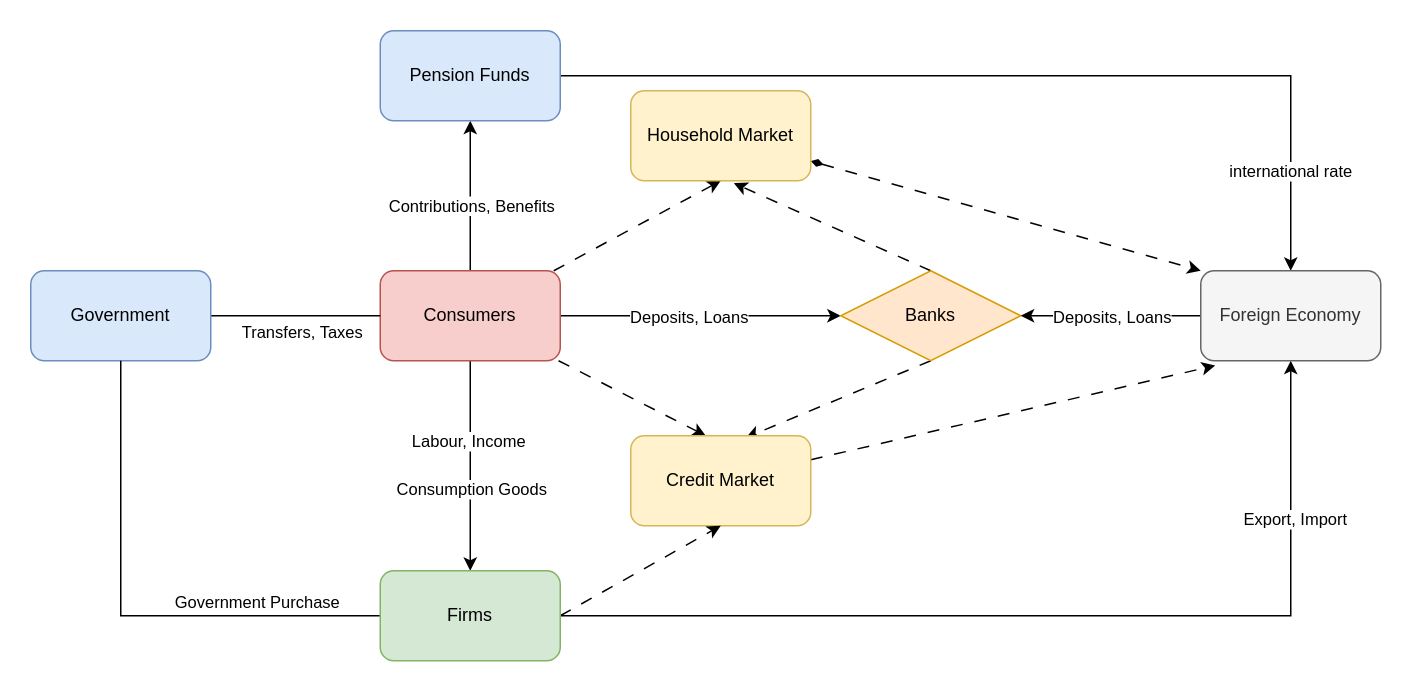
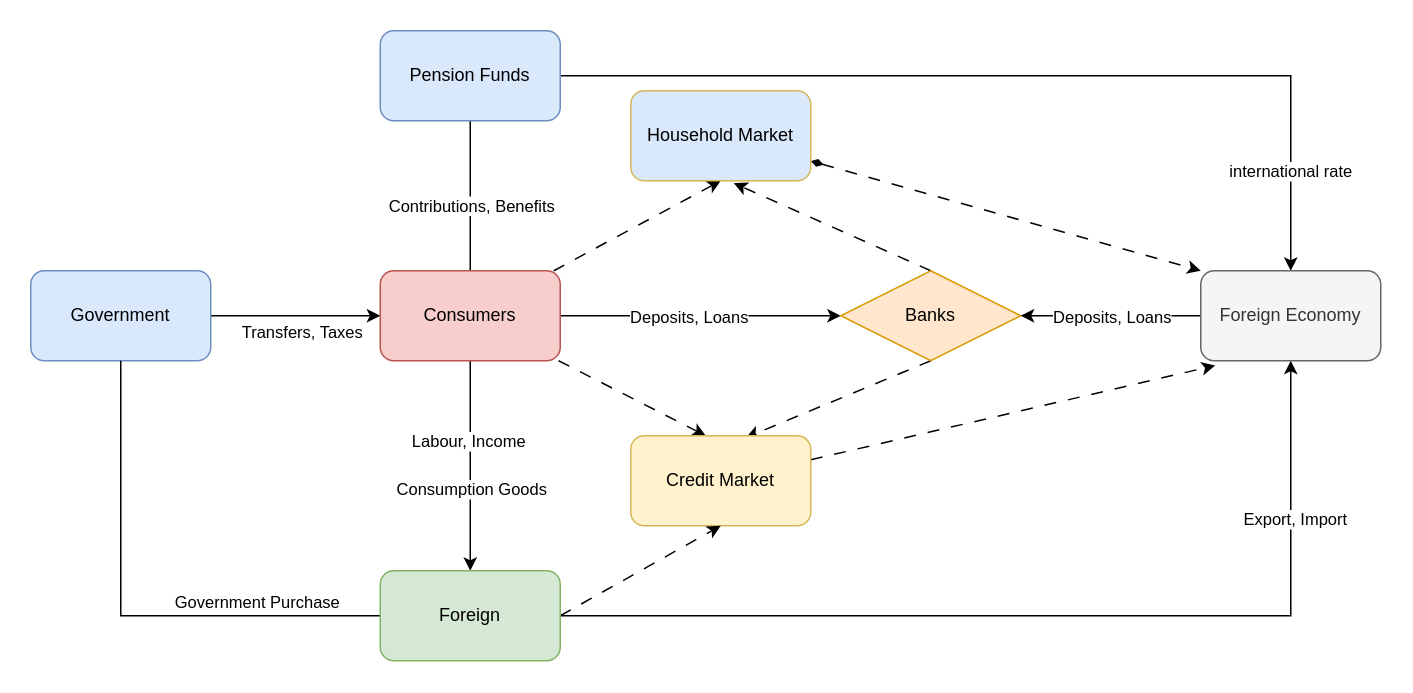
  <mxCell id="0" />
  <mxCell id="1" parent="0" />
  <mxCell id="2" style="edgeStyle=orthogonalEdgeStyle;rounded=0;orthogonalLoop=1;jettySize=auto;html=1;" edge="1" parent="1" source="11" target="14"><mxGeometry relative="1" as="geometry" /></mxCell>
  <mxCell id="3" value="Deposits, Loans" style="edgeLabel;html=1;align=center;verticalAlign=middle;resizable=0;points=[];" vertex="1" connectable="0" parent="2"><mxGeometry x="0.155" y="1" relative="1" as="geometry"><mxPoint x="-23" y="1" as="offset" /></mxGeometry></mxCell>
- <mxCell id="4" style="edgeStyle=orthogonalEdgeStyle;rounded=0;orthogonalLoop=1;jettySize=auto;html=1;" edge="1" parent="1" source="11" target="22"><mxGeometry relative="1" as="geometry" /></mxCell>
+ <mxCell id="4" style="edgeStyle=orthogonalEdgeStyle;rounded=0;orthogonalLoop=1;jettySize=auto;html=1;endArrow=none;" edge="1" parent="1" source="11" target="22"><mxGeometry relative="1" as="geometry" /></mxCell>
  <mxCell id="5" value="Contributions, Benefits" style="edgeLabel;html=1;align=center;verticalAlign=middle;resizable=0;points=[];" vertex="1" connectable="0" parent="4"><mxGeometry x="-0.129" relative="1" as="geometry"><mxPoint as="offset" /></mxGeometry></mxCell>
  <mxCell id="6" style="rounded=0;orthogonalLoop=1;jettySize=auto;html=1;entryX=0.5;entryY=1;entryDx=0;entryDy=0;dashed=1;dashPattern=8 8;" edge="1" parent="1" source="11" target="16"><mxGeometry relative="1" as="geometry" /></mxCell>
  <mxCell id="7" style="rounded=0;orthogonalLoop=1;jettySize=auto;html=1;dashed=1;dashPattern=8 8;" edge="1" parent="1" source="11" target="24"><mxGeometry relative="1" as="geometry"><Array as="points"><mxPoint x="470" y="290" /></Array></mxGeometry></mxCell>
  <mxCell id="8" style="edgeStyle=orthogonalEdgeStyle;rounded=0;orthogonalLoop=1;jettySize=auto;html=1;entryX=0.5;entryY=0;entryDx=0;entryDy=0;" edge="1" parent="1" source="11" target="30"><mxGeometry relative="1" as="geometry" /></mxCell>
  <mxCell id="9" value="Labour, Income" style="edgeLabel;html=1;align=center;verticalAlign=middle;resizable=0;points=[];" vertex="1" connectable="0" parent="8"><mxGeometry x="-0.24" y="-2" relative="1" as="geometry"><mxPoint as="offset" /></mxGeometry></mxCell>
  <mxCell id="10" value="Consumption Goods" style="edgeLabel;html=1;align=center;verticalAlign=middle;resizable=0;points=[];" vertex="1" connectable="0" parent="8"><mxGeometry x="0.211" relative="1" as="geometry"><mxPoint as="offset" /></mxGeometry></mxCell>
  <mxCell id="11" value="Consumers" style="rounded=1;whiteSpace=wrap;html=1;fillColor=#f8cecc;strokeColor=#b85450;" vertex="1" parent="1"><mxGeometry x="253" y="180" width="120" height="60" as="geometry" /></mxCell>
  <mxCell id="12" style="rounded=0;orthogonalLoop=1;jettySize=auto;html=1;entryX=0.573;entryY=1.027;entryDx=0;entryDy=0;entryPerimeter=0;dashed=1;dashPattern=8 8;exitX=0.5;exitY=0;exitDx=0;exitDy=0;" edge="1" parent="1" source="14" target="16"><mxGeometry relative="1" as="geometry" /></mxCell>
  <mxCell id="13" style="rounded=0;orthogonalLoop=1;jettySize=auto;html=1;entryX=0.64;entryY=0.02;entryDx=0;entryDy=0;dashed=1;dashPattern=8 8;exitX=0.5;exitY=1;exitDx=0;exitDy=0;entryPerimeter=0;" edge="1" parent="1" source="14" target="24"><mxGeometry relative="1" as="geometry"><mxPoint x="630" y="250" as="sourcePoint" /></mxGeometry></mxCell>
  <mxCell id="14" value="Banks" style="rhombus;whiteSpace=wrap;html=1;fillColor=#ffe6cc;strokeColor=#d79b00;" vertex="1" parent="1"><mxGeometry x="560" y="180" width="120" height="60" as="geometry" /></mxCell>
  <mxCell id="15" style="rounded=0;orthogonalLoop=1;jettySize=auto;html=1;entryX=0;entryY=0;entryDx=0;entryDy=0;startArrow=diamondThin;startFill=1;dashed=1;dashPattern=8 8;" edge="1" parent="1" source="16" target="33"><mxGeometry relative="1" as="geometry" /></mxCell>
- <mxCell id="16" value="Household Market" style="rounded=1;whiteSpace=wrap;html=1;fillColor=#fff2cc;strokeColor=#d6b656;" vertex="1" parent="1"><mxGeometry x="420" y="60" width="120" height="60" as="geometry" /></mxCell>
- <mxCell id="17" style="edgeStyle=orthogonalEdgeStyle;rounded=0;orthogonalLoop=1;jettySize=auto;html=1;entryX=0;entryY=0.5;entryDx=0;entryDy=0;endArrow=none;" edge="1" parent="1" source="19" target="11"><mxGeometry relative="1" as="geometry" /></mxCell>
+ <mxCell id="16" value="Household Market" style="rounded=1;whiteSpace=wrap;html=1;fillColor=#dae8fc;strokeColor=#d6b656;" vertex="1" parent="1"><mxGeometry x="420" y="60" width="120" height="60" as="geometry" /></mxCell>
+ <mxCell id="17" style="edgeStyle=orthogonalEdgeStyle;rounded=0;orthogonalLoop=1;jettySize=auto;html=1;entryX=0;entryY=0.5;entryDx=0;entryDy=0;" edge="1" parent="1" source="19" target="11"><mxGeometry relative="1" as="geometry" /></mxCell>
  <mxCell id="18" value="Transfers, Taxes" style="edgeLabel;html=1;align=center;verticalAlign=middle;resizable=0;points=[];" vertex="1" connectable="0" parent="17"><mxGeometry x="-0.216" relative="1" as="geometry"><mxPoint x="16" y="10" as="offset" /></mxGeometry></mxCell>
  <mxCell id="19" value="Government" style="rounded=1;whiteSpace=wrap;html=1;fillColor=#dae8fc;strokeColor=#6c8ebf;" vertex="1" parent="1"><mxGeometry x="20" y="180" width="120" height="60" as="geometry" /></mxCell>
  <mxCell id="20" style="edgeStyle=orthogonalEdgeStyle;rounded=0;orthogonalLoop=1;jettySize=auto;html=1;entryX=0.5;entryY=0;entryDx=0;entryDy=0;" edge="1" parent="1" source="22" target="33"><mxGeometry relative="1" as="geometry" /></mxCell>
  <mxCell id="21" value="international rate" style="edgeLabel;html=1;align=center;verticalAlign=middle;resizable=0;points=[];" vertex="1" connectable="0" parent="20"><mxGeometry x="0.782" y="-1" relative="1" as="geometry"><mxPoint as="offset" /></mxGeometry></mxCell>
  <mxCell id="22" value="Pension Funds" style="rounded=1;whiteSpace=wrap;html=1;fillColor=#dae8fc;strokeColor=#6c8ebf;" vertex="1" parent="1"><mxGeometry x="253" y="20" width="120" height="60" as="geometry" /></mxCell>
  <mxCell id="23" style="rounded=0;orthogonalLoop=1;jettySize=auto;html=1;entryX=0.08;entryY=1.053;entryDx=0;entryDy=0;entryPerimeter=0;dashed=1;dashPattern=8 8;" edge="1" parent="1" source="24" target="33"><mxGeometry relative="1" as="geometry" /></mxCell>
  <mxCell id="24" value="Credit Market" style="rounded=1;whiteSpace=wrap;html=1;fillColor=#fff2cc;strokeColor=#d6b656;" vertex="1" parent="1"><mxGeometry x="420" y="290" width="120" height="60" as="geometry" /></mxCell>
  <mxCell id="25" style="rounded=0;orthogonalLoop=1;jettySize=auto;html=1;entryX=0.5;entryY=1;entryDx=0;entryDy=0;exitX=1;exitY=0.5;exitDx=0;exitDy=0;dashed=1;dashPattern=8 8;" edge="1" parent="1" source="30" target="24"><mxGeometry relative="1" as="geometry" /></mxCell>
  <mxCell id="26" style="edgeStyle=orthogonalEdgeStyle;rounded=0;orthogonalLoop=1;jettySize=auto;html=1;endArrow=none;" edge="1" parent="1" source="30" target="19"><mxGeometry relative="1" as="geometry" /></mxCell>
  <mxCell id="27" value="Government Purchase" style="edgeLabel;html=1;align=center;verticalAlign=middle;resizable=0;points=[];" vertex="1" connectable="0" parent="26"><mxGeometry x="-0.357" relative="1" as="geometry"><mxPoint x="27" y="-10" as="offset" /></mxGeometry></mxCell>
  <mxCell id="28" style="edgeStyle=orthogonalEdgeStyle;rounded=0;orthogonalLoop=1;jettySize=auto;html=1;entryX=0.5;entryY=1;entryDx=0;entryDy=0;" edge="1" parent="1" source="30" target="33"><mxGeometry relative="1" as="geometry" /></mxCell>
  <mxCell id="29" value="Export, Import" style="edgeLabel;html=1;align=center;verticalAlign=middle;resizable=0;points=[];" vertex="1" connectable="0" parent="28"><mxGeometry x="0.681" y="-2" relative="1" as="geometry"><mxPoint as="offset" /></mxGeometry></mxCell>
- <mxCell id="30" value="Firms" style="rounded=1;whiteSpace=wrap;html=1;fillColor=#d5e8d4;strokeColor=#82b366;" vertex="1" parent="1"><mxGeometry x="253" y="380" width="120" height="60" as="geometry" /></mxCell>
+ <mxCell id="30" value="Foreign" style="rounded=1;whiteSpace=wrap;html=1;fillColor=#d5e8d4;strokeColor=#82b366;" vertex="1" parent="1"><mxGeometry x="253" y="380" width="120" height="60" as="geometry" /></mxCell>
  <mxCell id="31" style="edgeStyle=orthogonalEdgeStyle;rounded=0;orthogonalLoop=1;jettySize=auto;html=1;entryX=1;entryY=0.5;entryDx=0;entryDy=0;" edge="1" parent="1" source="33" target="14"><mxGeometry relative="1" as="geometry" /></mxCell>
  <mxCell id="32" value="Deposits, Loans" style="edgeLabel;html=1;align=center;verticalAlign=middle;resizable=0;points=[];" vertex="1" connectable="0" parent="31"><mxGeometry x="0.12" y="1" relative="1" as="geometry"><mxPoint x="7" y="-1" as="offset" /></mxGeometry></mxCell>
  <mxCell id="33" value="Foreign Economy" style="rounded=1;whiteSpace=wrap;html=1;fillColor=#f5f5f5;fontColor=#333333;strokeColor=#666666;" vertex="1" parent="1"><mxGeometry x="800" y="180" width="120" height="60" as="geometry" /></mxCell>
